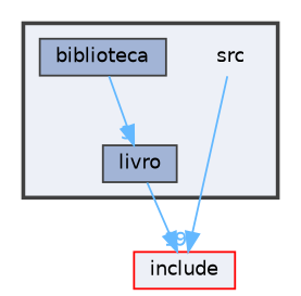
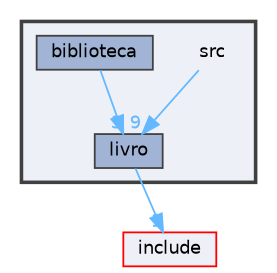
  digraph {
    compound=true
    node [fontname=Helvetica fontsize=10 shape=box color=grey25 fillcolor="#a2b4d6" style=filled]
    edge [color=steelblue1 fontcolor=steelblue1 fontname=Helvetica fontsize=10 labeldistance=1.5 labelfontname=Helvetica labelfontsize=10]
    n1 [height=0.2 label=src shape=plaintext width=0.4 color="" fillcolor="" style=""]
    n2 [height=0.2 label=biblioteca width=0.4]
    n3 [height=0.2 label=livro width=0.4]
    n4 [color=red fillcolor="#edf0f7" height=0.2 label=include width=0.4]
    subgraph cluster_1 {
      bgcolor="#edf0f7"
      fontname=Helvetica
      fontsize=10
      pencolor=grey25
      style="filled,bold"
      n1
      n2
      n3
    }
-   n1 -> n4 [headlabel=9]
+   n1 -> n3 [headlabel=9]
    n2 -> n3 [headlabel=3]
    n3 -> n4 [headlabel=1]
  }
